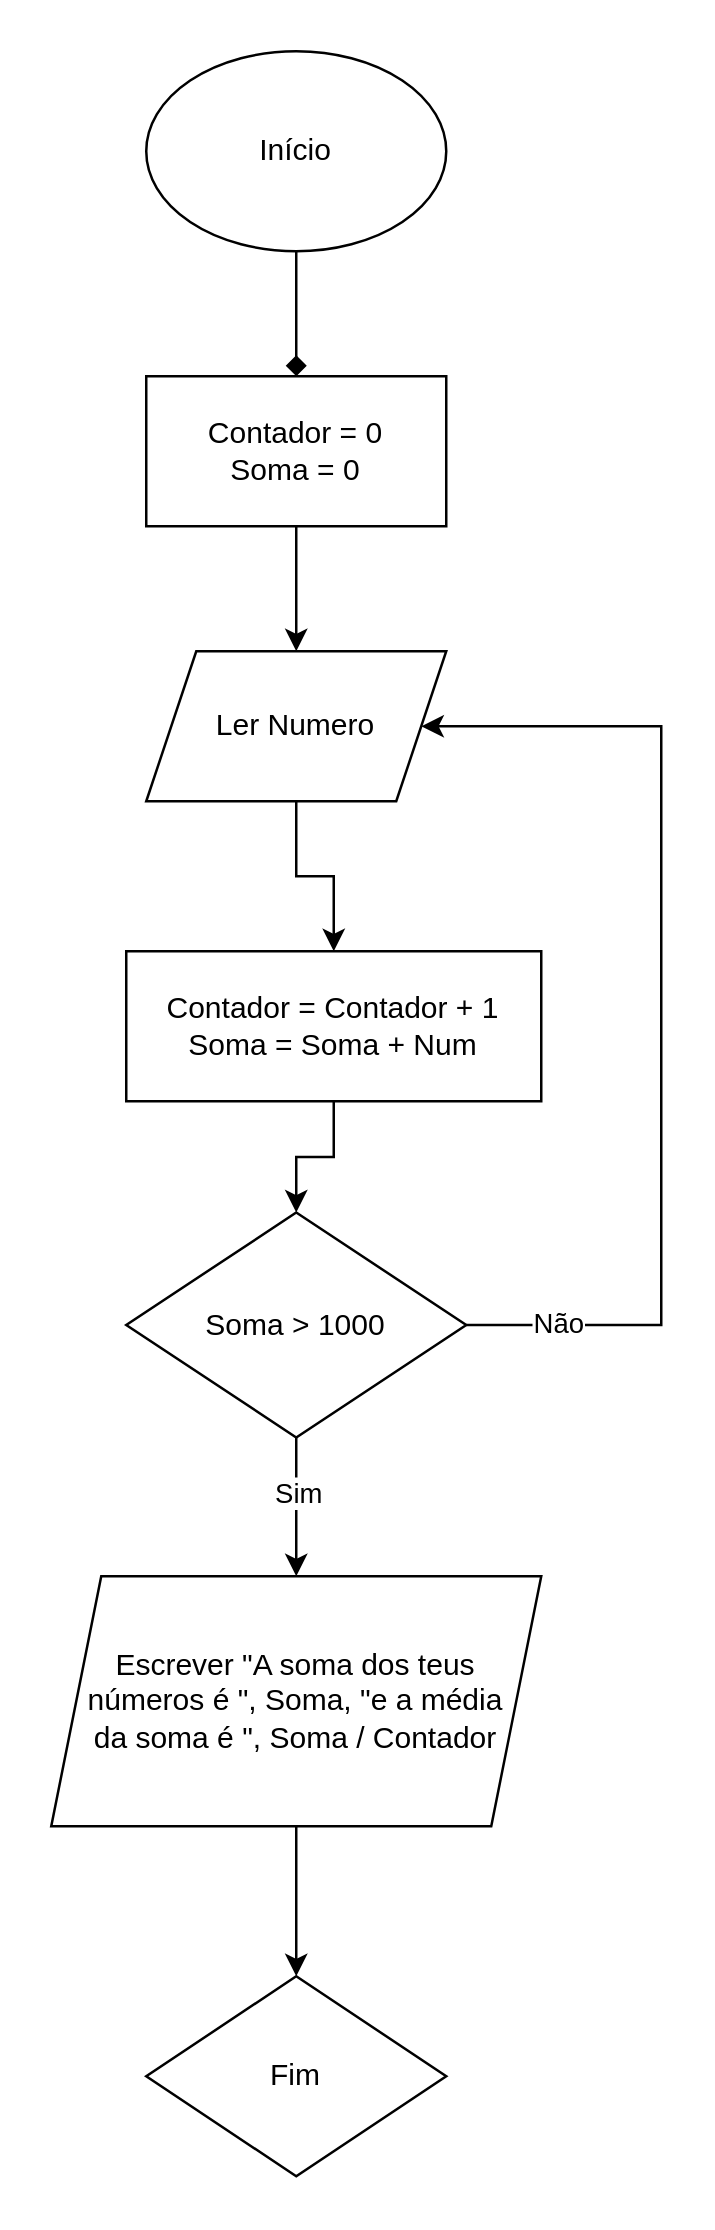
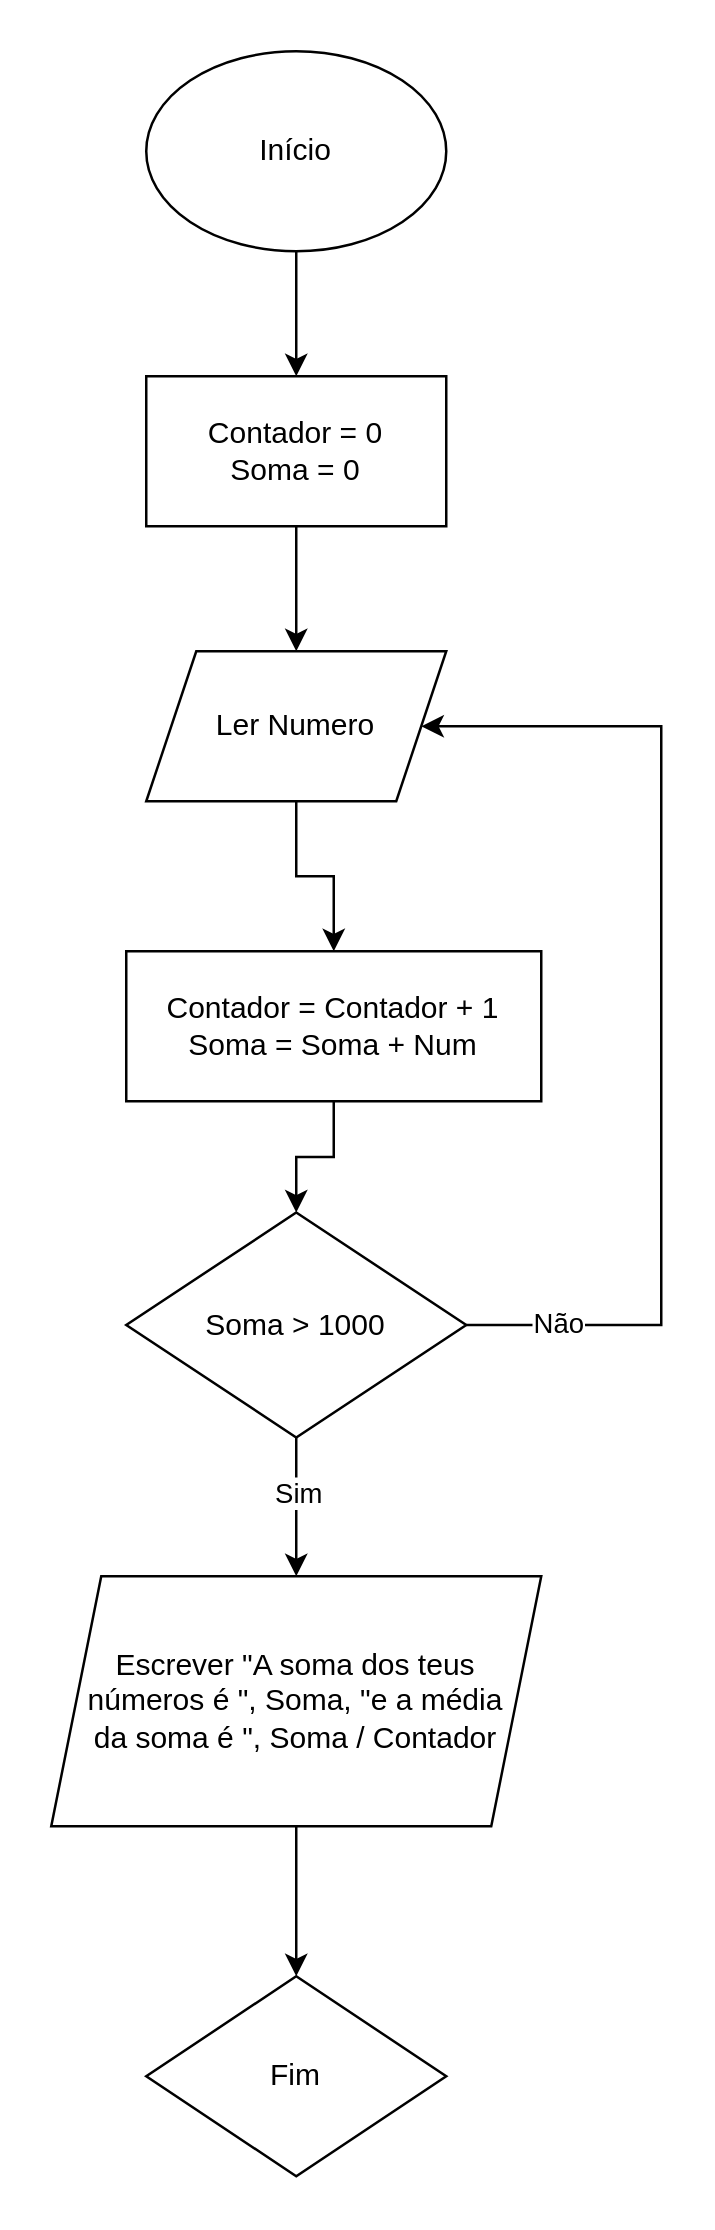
  <mxCell id="0" />
  <mxCell id="1" parent="0" />
- <mxCell id="2" value="" style="edgeStyle=orthogonalEdgeStyle;rounded=0;orthogonalLoop=1;jettySize=auto;html=1;endArrow=diamond;" edge="1" parent="1" source="3" target="5"><mxGeometry relative="1" as="geometry" /></mxCell>
+ <mxCell id="2" value="" style="edgeStyle=orthogonalEdgeStyle;rounded=0;orthogonalLoop=1;jettySize=auto;html=1;" edge="1" parent="1" source="3" target="5"><mxGeometry relative="1" as="geometry" /></mxCell>
  <mxCell id="3" value="Início" style="ellipse;whiteSpace=wrap;html=1;fillColor=light-dark(#FFFFFF,#AA4646);" vertex="1" parent="1"><mxGeometry x="58" y="20" width="120" height="80" as="geometry" /></mxCell>
  <mxCell id="4" value="" style="edgeStyle=orthogonalEdgeStyle;rounded=0;orthogonalLoop=1;jettySize=auto;html=1;" edge="1" parent="1" source="5" target="7"><mxGeometry relative="1" as="geometry" /></mxCell>
  <mxCell id="5" value="Contador = 0&lt;div&gt;Soma = 0&lt;/div&gt;" style="rounded=0;whiteSpace=wrap;html=1;" vertex="1" parent="1"><mxGeometry x="58" y="150" width="120" height="60" as="geometry" /></mxCell>
  <mxCell id="6" value="" style="edgeStyle=orthogonalEdgeStyle;rounded=0;orthogonalLoop=1;jettySize=auto;html=1;" edge="1" parent="1" source="7" target="9"><mxGeometry relative="1" as="geometry" /></mxCell>
  <mxCell id="7" value="Ler Numero" style="shape=parallelogram;perimeter=parallelogramPerimeter;whiteSpace=wrap;html=1;fixedSize=1;" vertex="1" parent="1"><mxGeometry x="58" y="260" width="120" height="60" as="geometry" /></mxCell>
  <mxCell id="8" value="" style="edgeStyle=orthogonalEdgeStyle;rounded=0;orthogonalLoop=1;jettySize=auto;html=1;" edge="1" parent="1" source="9" target="14"><mxGeometry relative="1" as="geometry" /></mxCell>
  <mxCell id="9" value="Contador = Contador + 1&lt;div&gt;Soma = Soma + Num&lt;/div&gt;" style="rounded=0;whiteSpace=wrap;html=1;" vertex="1" parent="1"><mxGeometry x="50" y="380" width="166" height="60" as="geometry" /></mxCell>
  <mxCell id="10" style="edgeStyle=orthogonalEdgeStyle;rounded=0;orthogonalLoop=1;jettySize=auto;html=1;entryX=1;entryY=0.5;entryDx=0;entryDy=0;" edge="1" parent="1" source="14" target="7"><mxGeometry relative="1" as="geometry"><Array as="points"><mxPoint x="264" y="530" /><mxPoint x="264" y="290" /></Array></mxGeometry></mxCell>
  <mxCell id="11" value="Não" style="edgeLabel;html=1;align=center;verticalAlign=middle;resizable=0;points=[];" vertex="1" connectable="0" parent="10"><mxGeometry x="-0.826" y="2" relative="1" as="geometry"><mxPoint y="1" as="offset" /></mxGeometry></mxCell>
  <mxCell id="12" value="" style="edgeStyle=orthogonalEdgeStyle;rounded=0;orthogonalLoop=1;jettySize=auto;html=1;" edge="1" parent="1" source="14" target="16"><mxGeometry relative="1" as="geometry" /></mxCell>
  <mxCell id="13" value="Sim" style="edgeLabel;html=1;align=center;verticalAlign=middle;resizable=0;points=[];" vertex="1" connectable="0" parent="12"><mxGeometry x="-0.225" y="2" relative="1" as="geometry"><mxPoint x="-2" as="offset" /></mxGeometry></mxCell>
  <mxCell id="14" value="Soma &amp;gt; 1000" style="rhombus;whiteSpace=wrap;html=1;" vertex="1" parent="1"><mxGeometry x="50" y="484.5" width="136" height="90" as="geometry" /></mxCell>
  <mxCell id="15" value="" style="edgeStyle=orthogonalEdgeStyle;rounded=0;orthogonalLoop=1;jettySize=auto;html=1;" edge="1" parent="1" source="16" target="17"><mxGeometry relative="1" as="geometry" /></mxCell>
  <mxCell id="16" value="Escrever &quot;A soma dos teus&lt;div&gt;números é &quot;, Soma, &quot;e a média&lt;/div&gt;&lt;div&gt;da soma é &quot;, Soma / Contador&lt;/div&gt;" style="shape=parallelogram;perimeter=parallelogramPerimeter;whiteSpace=wrap;html=1;fixedSize=1;" vertex="1" parent="1"><mxGeometry x="20" y="630" width="196" height="100" as="geometry" /></mxCell>
  <mxCell id="17" value="Fim" style="rhombus;whiteSpace=wrap;html=1;fillColor=light-dark(#FFFFFF,#265028);gradientColor=none;" vertex="1" parent="1"><mxGeometry x="58" y="790" width="120" height="80" as="geometry" /></mxCell>
